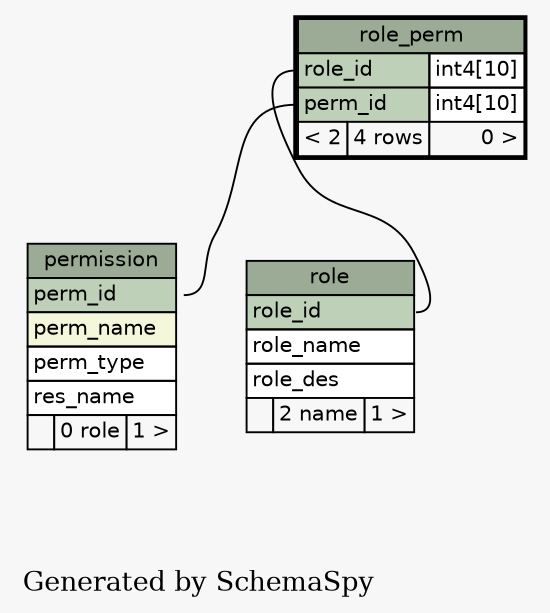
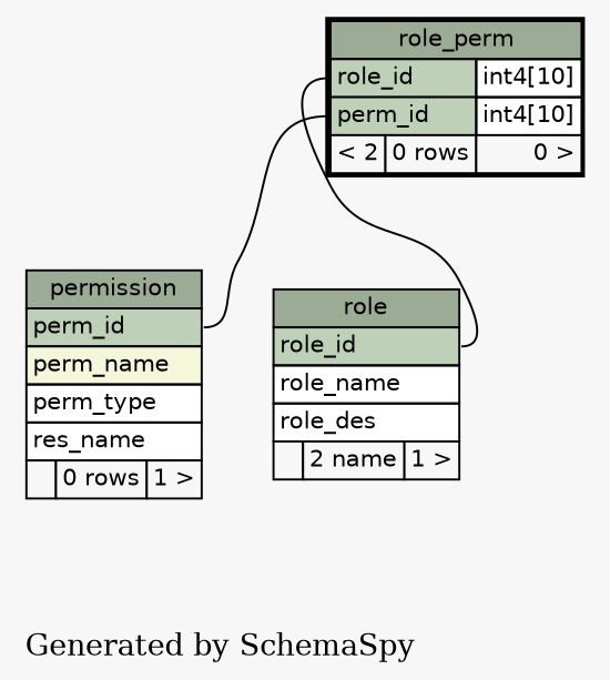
  digraph {
    bgcolor="#f7f7f7"
    label="\nGenerated by SchemaSpy"
    labeljust=l
    rankdir=TB
    node [fontname=Helvetica fontsize=11 shape=plaintext]
    edge [arrowhead=none arrowsize=0.8 arrowtail=crowtee]
-   n1 [label=<     <TABLE BORDER="2" CELLBORDER="1" CELLSPACING="0" BGCOLOR="#ffffff">       <TR><TD PORT="role_perm.heading" COLSPAN="3" BGCOLOR="#9bab96" ALIGN="CENTER">role_perm</TD></TR>       <TR><TD PORT="role_id" COLSPAN="2" BGCOLOR="#bed1b8" ALIGN="LEFT">role_id</TD><TD PORT="role_id.type" ALIGN="LEFT">int4[10]</TD></TR>       <TR><TD PORT="perm_id" COLSPAN="2" BGCOLOR="#bed1b8" ALIGN="LEFT">perm_id</TD><TD PORT="perm_id.type" ALIGN="LEFT">int4[10]</TD></TR>       <TR><TD ALIGN="LEFT" BGCOLOR="#f7f7f7">&lt; 2</TD><TD ALIGN="RIGHT" BGCOLOR="#f7f7f7">4 rows</TD><TD ALIGN="RIGHT" BGCOLOR="#f7f7f7">0 &gt;</TD></TR>     </TABLE>>]
-   n2 [label=<     <TABLE BORDER="0" CELLBORDER="1" CELLSPACING="0" BGCOLOR="#ffffff">       <TR><TD PORT="permission.heading" COLSPAN="3" BGCOLOR="#9bab96" ALIGN="CENTER">permission</TD></TR>       <TR><TD PORT="perm_id" COLSPAN="3" BGCOLOR="#bed1b8" ALIGN="LEFT">perm_id</TD></TR>       <TR><TD PORT="perm_name" COLSPAN="3" BGCOLOR="#f4f7da" ALIGN="LEFT">perm_name</TD></TR>       <TR><TD PORT="perm_type" COLSPAN="3" ALIGN="LEFT">perm_type</TD></TR>       <TR><TD PORT="res_name" COLSPAN="3" ALIGN="LEFT">res_name</TD></TR>       <TR><TD ALIGN="LEFT" BGCOLOR="#f7f7f7">  </TD><TD ALIGN="RIGHT" BGCOLOR="#f7f7f7">0 role</TD><TD ALIGN="RIGHT" BGCOLOR="#f7f7f7">1 &gt;</TD></TR>     </TABLE>>]
+   n1 [label=<     <TABLE BORDER="2" CELLBORDER="1" CELLSPACING="0" BGCOLOR="#ffffff">       <TR><TD PORT="role_perm.heading" COLSPAN="3" BGCOLOR="#9bab96" ALIGN="CENTER">role_perm</TD></TR>       <TR><TD PORT="role_id" COLSPAN="2" BGCOLOR="#bed1b8" ALIGN="LEFT">role_id</TD><TD PORT="role_id.type" ALIGN="LEFT">int4[10]</TD></TR>       <TR><TD PORT="perm_id" COLSPAN="2" BGCOLOR="#bed1b8" ALIGN="LEFT">perm_id</TD><TD PORT="perm_id.type" ALIGN="LEFT">int4[10]</TD></TR>       <TR><TD ALIGN="LEFT" BGCOLOR="#f7f7f7">&lt; 2</TD><TD ALIGN="RIGHT" BGCOLOR="#f7f7f7">0 rows</TD><TD ALIGN="RIGHT" BGCOLOR="#f7f7f7">0 &gt;</TD></TR>     </TABLE>>]
+   n2 [label=<     <TABLE BORDER="0" CELLBORDER="1" CELLSPACING="0" BGCOLOR="#ffffff">       <TR><TD PORT="permission.heading" COLSPAN="3" BGCOLOR="#9bab96" ALIGN="CENTER">permission</TD></TR>       <TR><TD PORT="perm_id" COLSPAN="3" BGCOLOR="#bed1b8" ALIGN="LEFT">perm_id</TD></TR>       <TR><TD PORT="perm_name" COLSPAN="3" BGCOLOR="#f4f7da" ALIGN="LEFT">perm_name</TD></TR>       <TR><TD PORT="perm_type" COLSPAN="3" ALIGN="LEFT">perm_type</TD></TR>       <TR><TD PORT="res_name" COLSPAN="3" ALIGN="LEFT">res_name</TD></TR>       <TR><TD ALIGN="LEFT" BGCOLOR="#f7f7f7">  </TD><TD ALIGN="RIGHT" BGCOLOR="#f7f7f7">0 rows</TD><TD ALIGN="RIGHT" BGCOLOR="#f7f7f7">1 &gt;</TD></TR>     </TABLE>>]
    n3 [label=<     <TABLE BORDER="0" CELLBORDER="1" CELLSPACING="0" BGCOLOR="#ffffff">       <TR><TD PORT="role.heading" COLSPAN="3" BGCOLOR="#9bab96" ALIGN="CENTER">role</TD></TR>       <TR><TD PORT="role_id" COLSPAN="3" BGCOLOR="#bed1b8" ALIGN="LEFT">role_id</TD></TR>       <TR><TD PORT="role_name" COLSPAN="3" ALIGN="LEFT">role_name</TD></TR>       <TR><TD PORT="role_des" COLSPAN="3" ALIGN="LEFT">role_des</TD></TR>       <TR><TD ALIGN="LEFT" BGCOLOR="#f7f7f7">  </TD><TD ALIGN="RIGHT" BGCOLOR="#f7f7f7">2 name</TD><TD ALIGN="RIGHT" BGCOLOR="#f7f7f7">1 &gt;</TD></TR>     </TABLE>>]
    n1 -> n2 [headport="perm_id:e" tailport="perm_id:w"]
    n1 -> n3 [headport="role_id:e" tailport="role_id:w"]
  }
